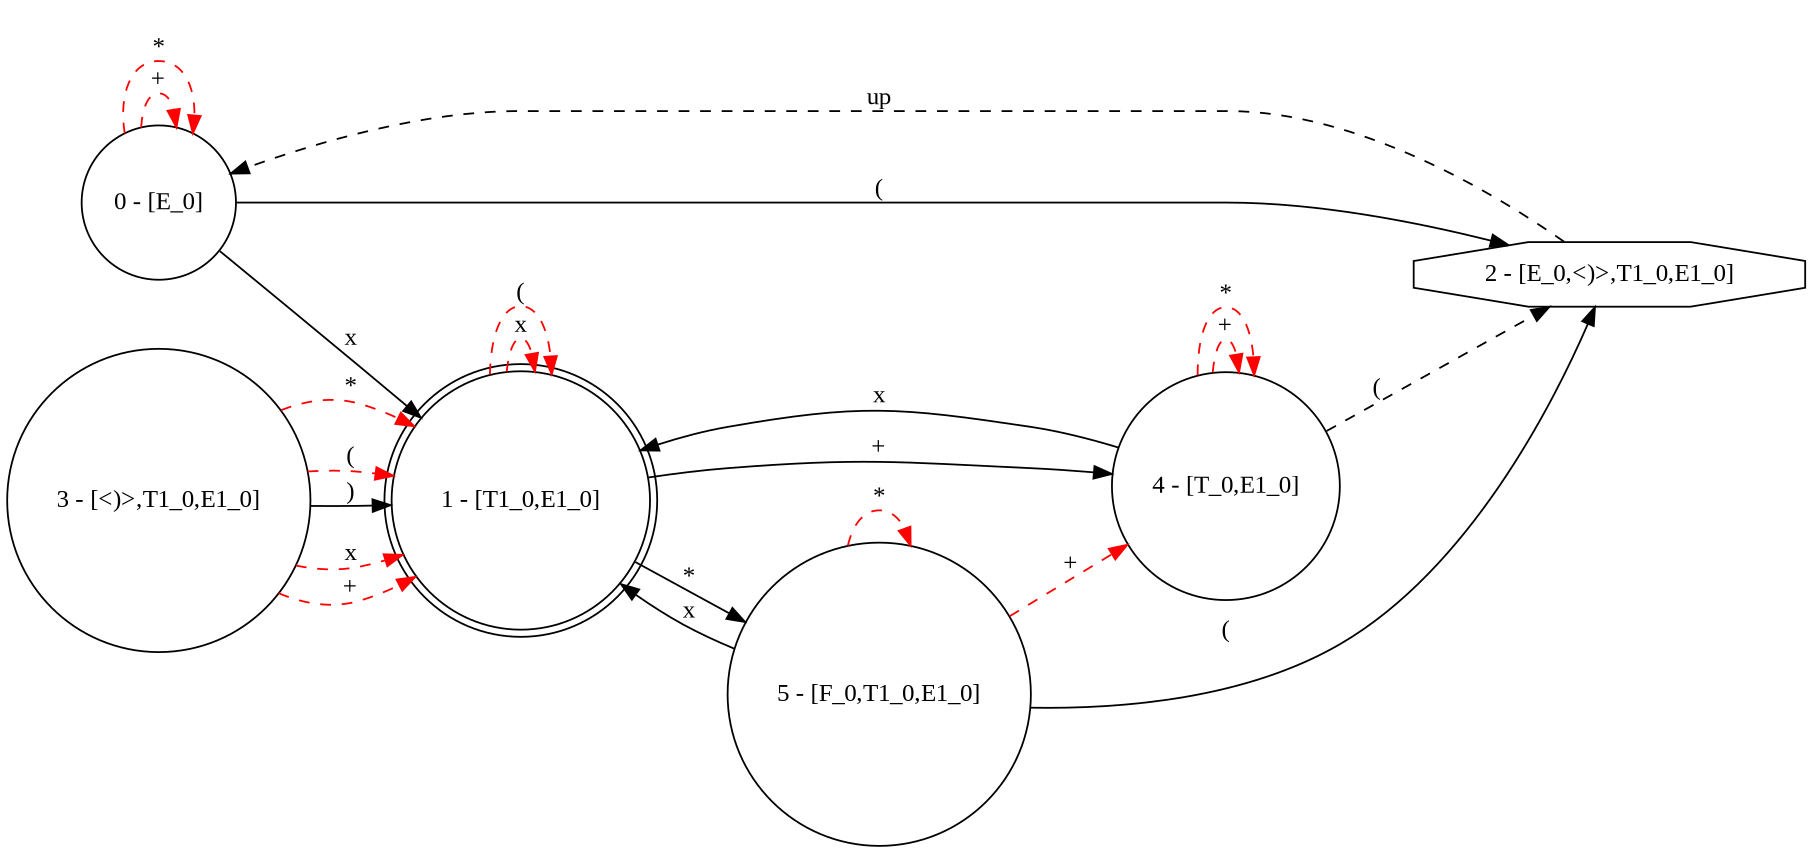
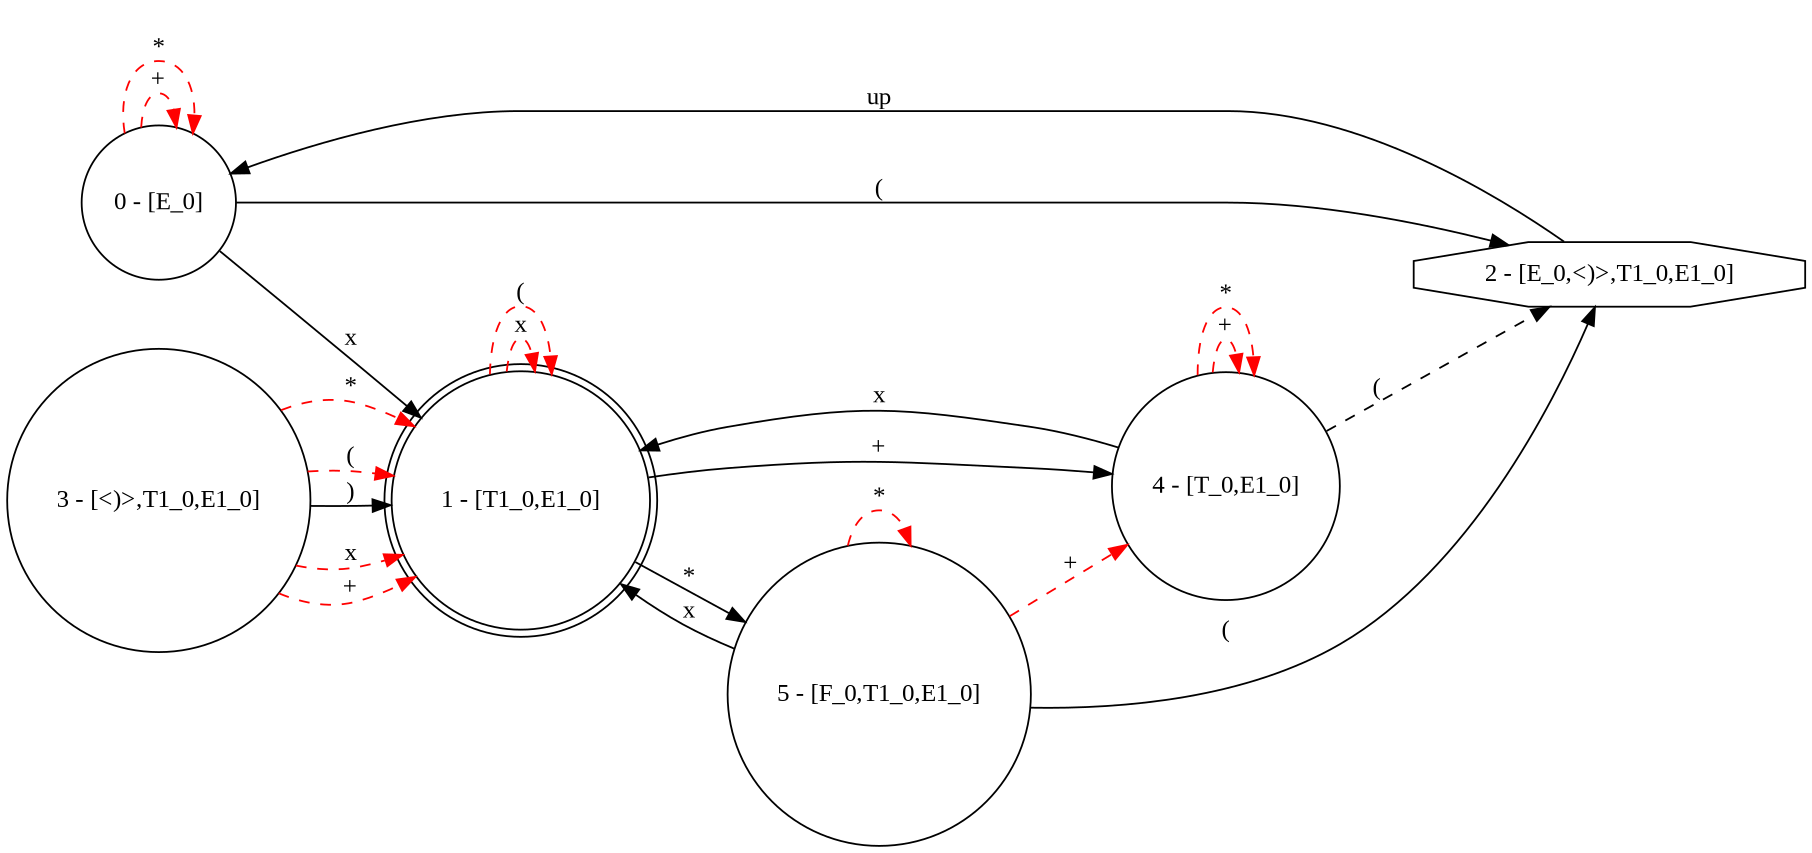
  digraph {
    fontname="Liberation Serif"
    rankdir=LR
    node [color=black fontname="Liberation Serif" shape=circle]
    edge [color=red fontname="Liberation Serif" style=dashed]
    n1 [label="0 - [E_0]"]
    n2 [label="2 - [E_0,<)>,T1_0,E1_0]" shape=octagon]
    n3 [label="1 - [T1_0,E1_0]" shape=doublecircle]
    n4 [label="4 - [T_0,E1_0]"]
    n5 [label="5 - [F_0,T1_0,E1_0]"]
    n6 [label="3 - [<)>,T1_0,E1_0]"]
    n1 -> n1 [label="+"]
    n1 -> n1 [label="*"]
    n1 -> n2 [color=black label="(" style=""]
    n1 -> n3 [color=black label=x style=""]
-   n2 -> n1 [label=up color=""]
+   n2 -> n1 [label=up color="" style=""]
    n3 -> n3 [label=x]
    n3 -> n3 [label="("]
    n3 -> n4 [color=black label="+" style=""]
    n3 -> n5 [color=black label="*" style=""]
    n4 -> n2 [color=black label="("]
    n4 -> n3 [color=black label=x style=""]
    n4 -> n4 [label="+"]
    n4 -> n4 [label="*"]
    n5 -> n2 [color=black label="(" style=""]
    n5 -> n3 [color=black label=x style=""]
    n5 -> n4 [label="+"]
    n5 -> n5 [label="*"]
    n6 -> n3 [label=x]
    n6 -> n3 [label="+"]
    n6 -> n3 [label="*"]
    n6 -> n3 [label="("]
    n6 -> n3 [color=black label=")" style=""]
  }
